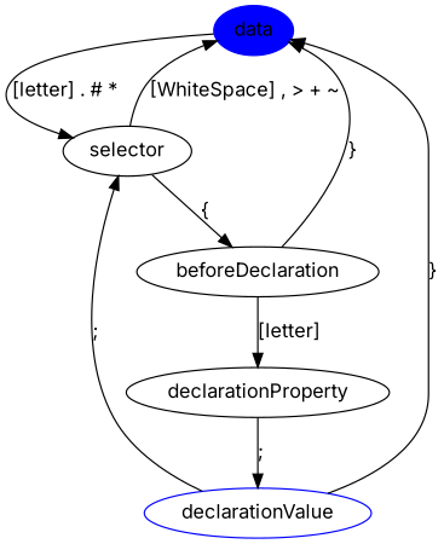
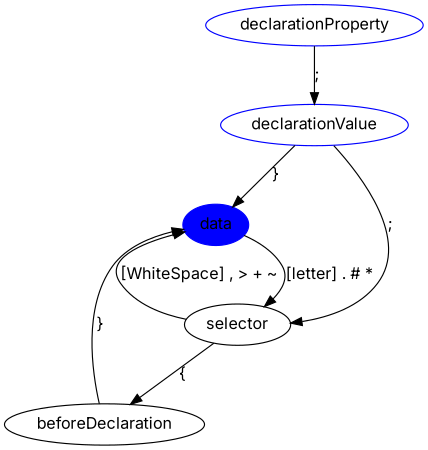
  digraph {
    fontname=Inter
    node [color=blue fontname=Inter]
    edge [fontname=Inter]
    data [style=filled]
    selector [color=black]
    beforeDeclaration [color=black]
-   declarationProperty [color=black]
+   declarationProperty
    declarationValue
    data -> selector [label="[letter] . # *"]
    selector -> data [label="[WhiteSpace] , > + ~"]
    selector -> beforeDeclaration [label="{"]
    beforeDeclaration -> data [label="}"]
-   beforeDeclaration -> declarationProperty [label="[letter]"]
    declarationProperty -> declarationValue [label=";"]
    declarationValue -> data [label="}"]
    declarationValue -> selector [label=";"]
  }
